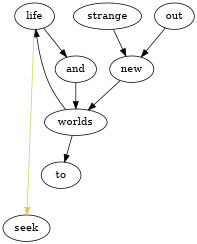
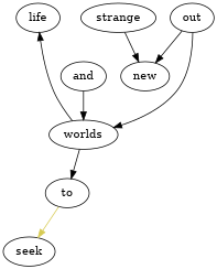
  digraph {
    to
    seek
    new
    worlds
    life
    and
    strange
    out
    subgraph sub_1 {
      to
      seek
    }
-   life -> seek [color="#d7cb54"]
-   new -> worlds
+   to -> seek [color="#d7cb54"]
+   out -> worlds
    worlds -> to
    worlds -> life
-   life -> and
    and -> worlds
    strange -> new
    out -> new
  }
